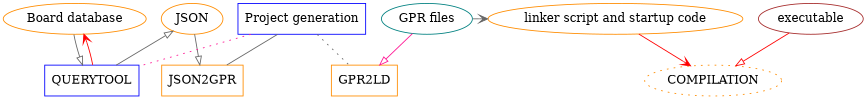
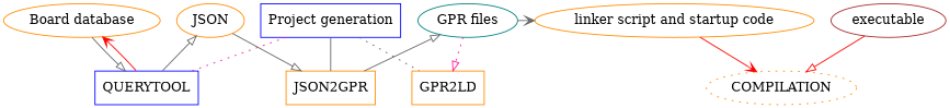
  digraph {
    node [color=darkorange]
    edge [arrowhead=onormal color=gray40]
    n1 [label="Board database"]
    n2 [color=teal label="GPR files"]
    JSON
    n4 [label="linker script and startup code"]
    QUERYTOOL [color=blue shape=box]
    n6 [label=JSON2GPR shape=box]
    GPR2LD [shape=box]
    COMPILATION [style=dotted]
    n9 [color=blue label="Project generation" shape=box]
    executable [color=brown]
    subgraph sub_1 {
      rank=same
      n1
      n2
      JSON
      n4
    }
    subgraph sub_2 {
      rank=same
      QUERYTOOL
      n6
      GPR2LD
      COMPILATION
    }
    subgraph sub_3 {
      rank=same
      n9
      executable
    }
    subgraph sub_4 {
      QUERYTOOL
      n6
      GPR2LD
      n9
    }
    n1 -> QUERYTOOL
    n2 -> n4 [arrowhead=vee]
-   n2 -> GPR2LD [color=deeppink]
+   n2 -> GPR2LD [color=deeppink style=dotted]
    JSON -> n6
    n4 -> COMPILATION [arrowhead=vee color=red]
    QUERYTOOL -> n1 [arrowhead=vee color=red]
    QUERYTOOL -> JSON
+   n6 -> n2
    n9 -> QUERYTOOL [color=deeppink dir=none style=dotted arrowhead=""]
    n9 -> n6 [dir=none style=solid arrowhead=""]
    n9 -> GPR2LD [dir=none style=dotted arrowhead=""]
    executable -> COMPILATION [color=red]
  }
